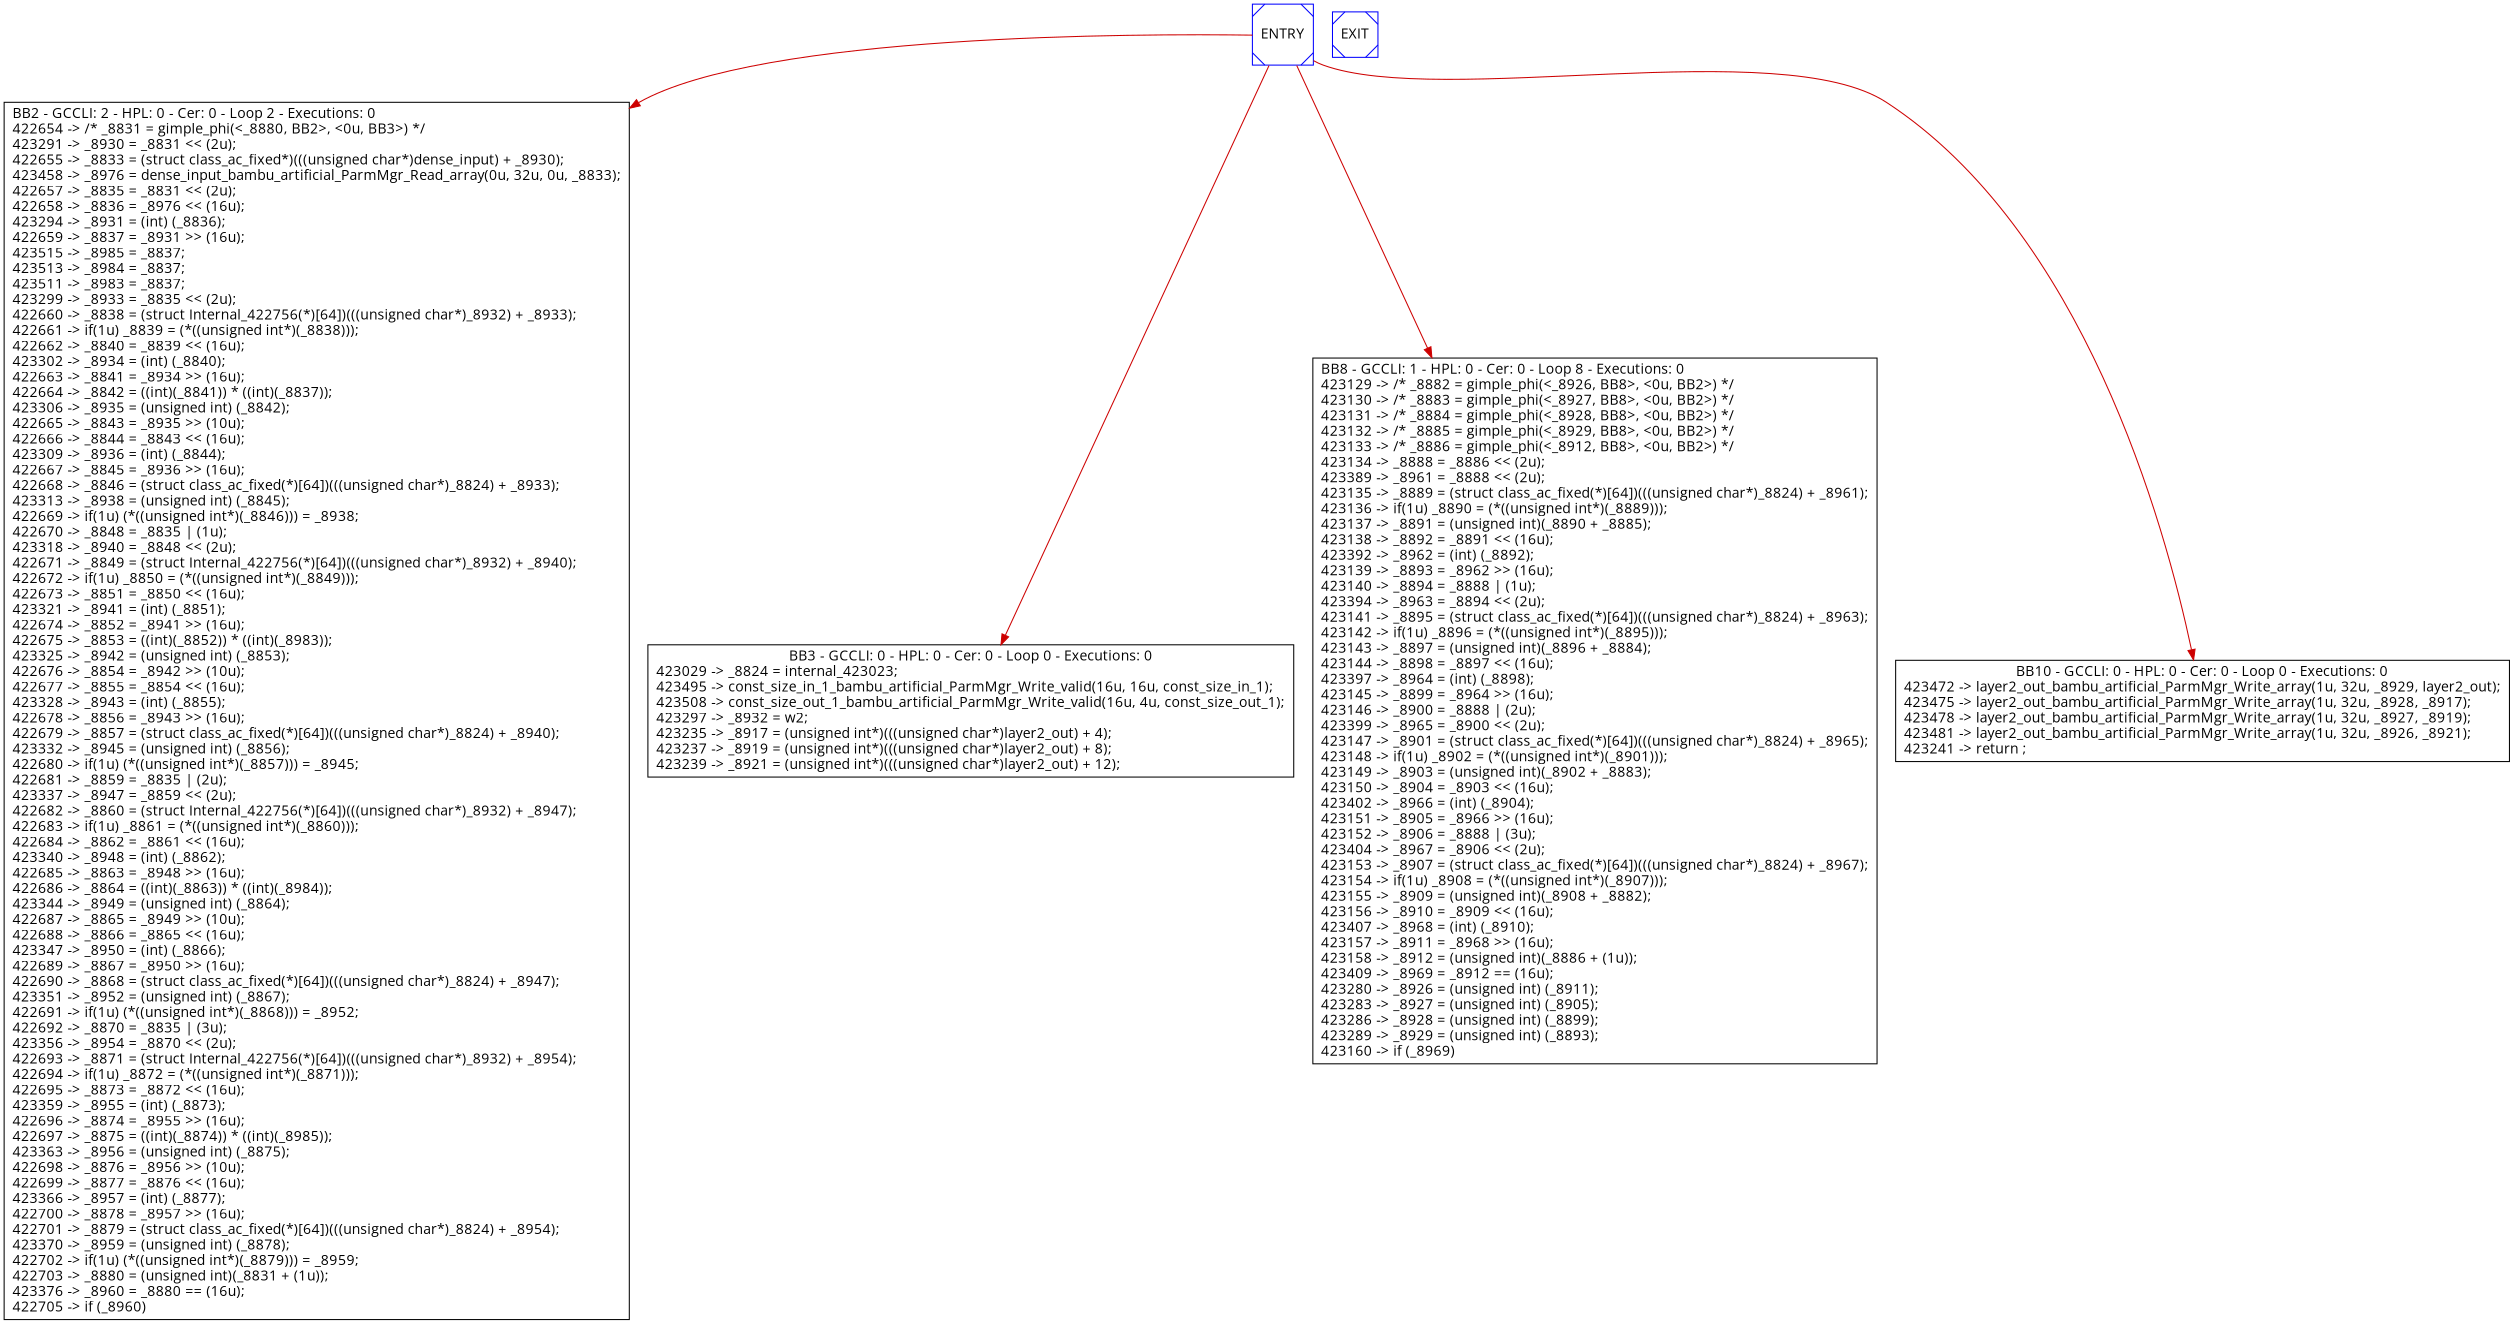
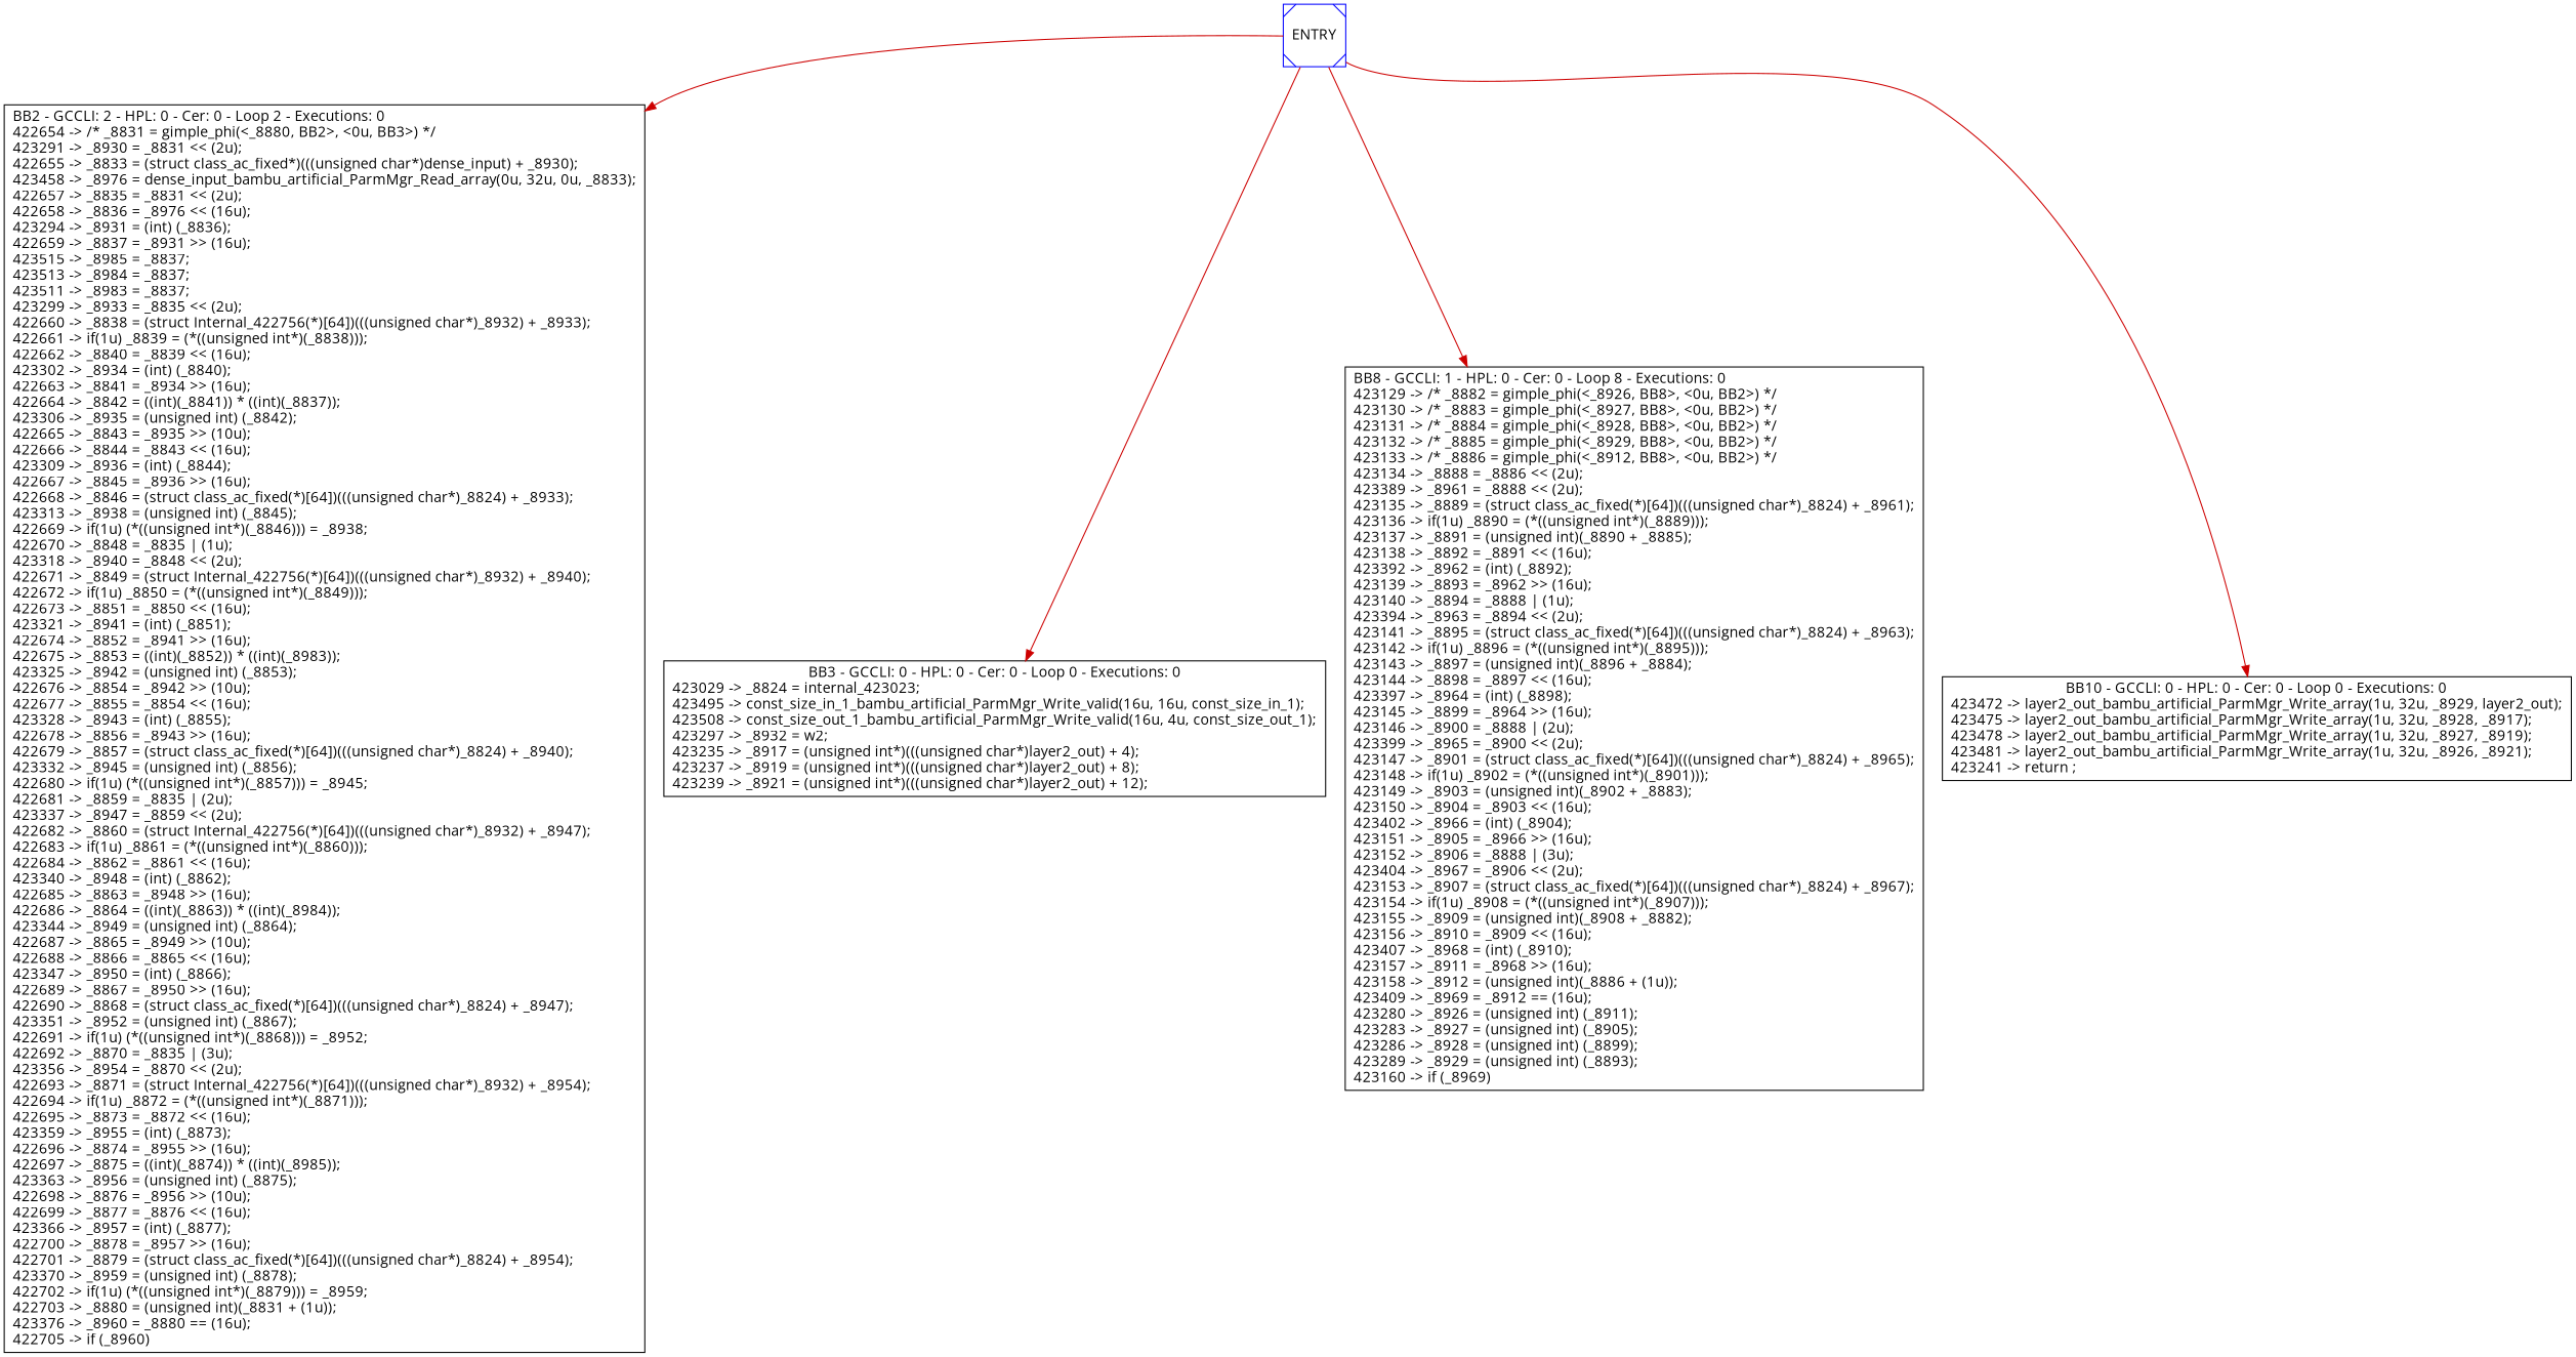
  digraph {
    fontname="Open Sans"
    node [shape=box fontname="Open Sans"]
    edge [color=red3 fontcolor=blue fontname="Open Sans"]
    n1 [color=blue label=ENTRY shape=Msquare]
    n2 [label="BB2 - GCCLI: 2 - HPL: 0 - Cer: 0 - Loop 2 - Executions: 0\l422654 -> /* _8831 = gimple_phi(<_8880, BB2>, <0u, BB3>) */\l423291 -> _8930 = _8831 << (2u);\l422655 -> _8833 = (struct class_ac_fixed*)(((unsigned char*)dense_input) + _8930);\l423458 -> _8976 = dense_input_bambu_artificial_ParmMgr_Read_array(0u, 32u, 0u, _8833);\l422657 -> _8835 = _8831 << (2u);\l422658 -> _8836 = _8976 << (16u);\l423294 -> _8931 = (int) (_8836);\l422659 -> _8837 = _8931 >> (16u);\l423515 -> _8985 = _8837;\l423513 -> _8984 = _8837;\l423511 -> _8983 = _8837;\l423299 -> _8933 = _8835 << (2u);\l422660 -> _8838 = (struct Internal_422756(*)[64])(((unsigned char*)_8932) + _8933);\l422661 -> if(1u) _8839 = (*((unsigned int*)(_8838)));\l422662 -> _8840 = _8839 << (16u);\l423302 -> _8934 = (int) (_8840);\l422663 -> _8841 = _8934 >> (16u);\l422664 -> _8842 = ((int)(_8841)) * ((int)(_8837));\l423306 -> _8935 = (unsigned int) (_8842);\l422665 -> _8843 = _8935 >> (10u);\l422666 -> _8844 = _8843 << (16u);\l423309 -> _8936 = (int) (_8844);\l422667 -> _8845 = _8936 >> (16u);\l422668 -> _8846 = (struct class_ac_fixed(*)[64])(((unsigned char*)_8824) + _8933);\l423313 -> _8938 = (unsigned int) (_8845);\l422669 -> if(1u) (*((unsigned int*)(_8846))) = _8938;\l422670 -> _8848 = _8835 | (1u);\l423318 -> _8940 = _8848 << (2u);\l422671 -> _8849 = (struct Internal_422756(*)[64])(((unsigned char*)_8932) + _8940);\l422672 -> if(1u) _8850 = (*((unsigned int*)(_8849)));\l422673 -> _8851 = _8850 << (16u);\l423321 -> _8941 = (int) (_8851);\l422674 -> _8852 = _8941 >> (16u);\l422675 -> _8853 = ((int)(_8852)) * ((int)(_8983));\l423325 -> _8942 = (unsigned int) (_8853);\l422676 -> _8854 = _8942 >> (10u);\l422677 -> _8855 = _8854 << (16u);\l423328 -> _8943 = (int) (_8855);\l422678 -> _8856 = _8943 >> (16u);\l422679 -> _8857 = (struct class_ac_fixed(*)[64])(((unsigned char*)_8824) + _8940);\l423332 -> _8945 = (unsigned int) (_8856);\l422680 -> if(1u) (*((unsigned int*)(_8857))) = _8945;\l422681 -> _8859 = _8835 | (2u);\l423337 -> _8947 = _8859 << (2u);\l422682 -> _8860 = (struct Internal_422756(*)[64])(((unsigned char*)_8932) + _8947);\l422683 -> if(1u) _8861 = (*((unsigned int*)(_8860)));\l422684 -> _8862 = _8861 << (16u);\l423340 -> _8948 = (int) (_8862);\l422685 -> _8863 = _8948 >> (16u);\l422686 -> _8864 = ((int)(_8863)) * ((int)(_8984));\l423344 -> _8949 = (unsigned int) (_8864);\l422687 -> _8865 = _8949 >> (10u);\l422688 -> _8866 = _8865 << (16u);\l423347 -> _8950 = (int) (_8866);\l422689 -> _8867 = _8950 >> (16u);\l422690 -> _8868 = (struct class_ac_fixed(*)[64])(((unsigned char*)_8824) + _8947);\l423351 -> _8952 = (unsigned int) (_8867);\l422691 -> if(1u) (*((unsigned int*)(_8868))) = _8952;\l422692 -> _8870 = _8835 | (3u);\l423356 -> _8954 = _8870 << (2u);\l422693 -> _8871 = (struct Internal_422756(*)[64])(((unsigned char*)_8932) + _8954);\l422694 -> if(1u) _8872 = (*((unsigned int*)(_8871)));\l422695 -> _8873 = _8872 << (16u);\l423359 -> _8955 = (int) (_8873);\l422696 -> _8874 = _8955 >> (16u);\l422697 -> _8875 = ((int)(_8874)) * ((int)(_8985));\l423363 -> _8956 = (unsigned int) (_8875);\l422698 -> _8876 = _8956 >> (10u);\l422699 -> _8877 = _8876 << (16u);\l423366 -> _8957 = (int) (_8877);\l422700 -> _8878 = _8957 >> (16u);\l422701 -> _8879 = (struct class_ac_fixed(*)[64])(((unsigned char*)_8824) + _8954);\l423370 -> _8959 = (unsigned int) (_8878);\l422702 -> if(1u) (*((unsigned int*)(_8879))) = _8959;\l422703 -> _8880 = (unsigned int)(_8831 + (1u));\l423376 -> _8960 = _8880 == (16u);\l422705 -> if (_8960)\l"]
    n3 [label="BB3 - GCCLI: 0 - HPL: 0 - Cer: 0 - Loop 0 - Executions: 0\n423029 -> _8824 = internal_423023;\l423495 -> const_size_in_1_bambu_artificial_ParmMgr_Write_valid(16u, 16u, const_size_in_1);\l423508 -> const_size_out_1_bambu_artificial_ParmMgr_Write_valid(16u, 4u, const_size_out_1);\l423297 -> _8932 = w2;\l423235 -> _8917 = (unsigned int*)(((unsigned char*)layer2_out) + 4);\l423237 -> _8919 = (unsigned int*)(((unsigned char*)layer2_out) + 8);\l423239 -> _8921 = (unsigned int*)(((unsigned char*)layer2_out) + 12);\l"]
    n4 [label="BB8 - GCCLI: 1 - HPL: 0 - Cer: 0 - Loop 8 - Executions: 0\l423129 -> /* _8882 = gimple_phi(<_8926, BB8>, <0u, BB2>) */\l423130 -> /* _8883 = gimple_phi(<_8927, BB8>, <0u, BB2>) */\l423131 -> /* _8884 = gimple_phi(<_8928, BB8>, <0u, BB2>) */\l423132 -> /* _8885 = gimple_phi(<_8929, BB8>, <0u, BB2>) */\l423133 -> /* _8886 = gimple_phi(<_8912, BB8>, <0u, BB2>) */\l423134 -> _8888 = _8886 << (2u);\l423389 -> _8961 = _8888 << (2u);\l423135 -> _8889 = (struct class_ac_fixed(*)[64])(((unsigned char*)_8824) + _8961);\l423136 -> if(1u) _8890 = (*((unsigned int*)(_8889)));\l423137 -> _8891 = (unsigned int)(_8890 + _8885);\l423138 -> _8892 = _8891 << (16u);\l423392 -> _8962 = (int) (_8892);\l423139 -> _8893 = _8962 >> (16u);\l423140 -> _8894 = _8888 | (1u);\l423394 -> _8963 = _8894 << (2u);\l423141 -> _8895 = (struct class_ac_fixed(*)[64])(((unsigned char*)_8824) + _8963);\l423142 -> if(1u) _8896 = (*((unsigned int*)(_8895)));\l423143 -> _8897 = (unsigned int)(_8896 + _8884);\l423144 -> _8898 = _8897 << (16u);\l423397 -> _8964 = (int) (_8898);\l423145 -> _8899 = _8964 >> (16u);\l423146 -> _8900 = _8888 | (2u);\l423399 -> _8965 = _8900 << (2u);\l423147 -> _8901 = (struct class_ac_fixed(*)[64])(((unsigned char*)_8824) + _8965);\l423148 -> if(1u) _8902 = (*((unsigned int*)(_8901)));\l423149 -> _8903 = (unsigned int)(_8902 + _8883);\l423150 -> _8904 = _8903 << (16u);\l423402 -> _8966 = (int) (_8904);\l423151 -> _8905 = _8966 >> (16u);\l423152 -> _8906 = _8888 | (3u);\l423404 -> _8967 = _8906 << (2u);\l423153 -> _8907 = (struct class_ac_fixed(*)[64])(((unsigned char*)_8824) + _8967);\l423154 -> if(1u) _8908 = (*((unsigned int*)(_8907)));\l423155 -> _8909 = (unsigned int)(_8908 + _8882);\l423156 -> _8910 = _8909 << (16u);\l423407 -> _8968 = (int) (_8910);\l423157 -> _8911 = _8968 >> (16u);\l423158 -> _8912 = (unsigned int)(_8886 + (1u));\l423409 -> _8969 = _8912 == (16u);\l423280 -> _8926 = (unsigned int) (_8911);\l423283 -> _8927 = (unsigned int) (_8905);\l423286 -> _8928 = (unsigned int) (_8899);\l423289 -> _8929 = (unsigned int) (_8893);\l423160 -> if (_8969)\l"]
    n5 [label="BB10 - GCCLI: 0 - HPL: 0 - Cer: 0 - Loop 0 - Executions: 0\n423472 -> layer2_out_bambu_artificial_ParmMgr_Write_array(1u, 32u, _8929, layer2_out);\l423475 -> layer2_out_bambu_artificial_ParmMgr_Write_array(1u, 32u, _8928, _8917);\l423478 -> layer2_out_bambu_artificial_ParmMgr_Write_array(1u, 32u, _8927, _8919);\l423481 -> layer2_out_bambu_artificial_ParmMgr_Write_array(1u, 32u, _8926, _8921);\l423241 -> return ;\l"]
-   n6 [color=blue label=EXIT shape=Msquare]
    n1 -> n2
    n1 -> n3
    n1 -> n4
    n1 -> n5
  }
